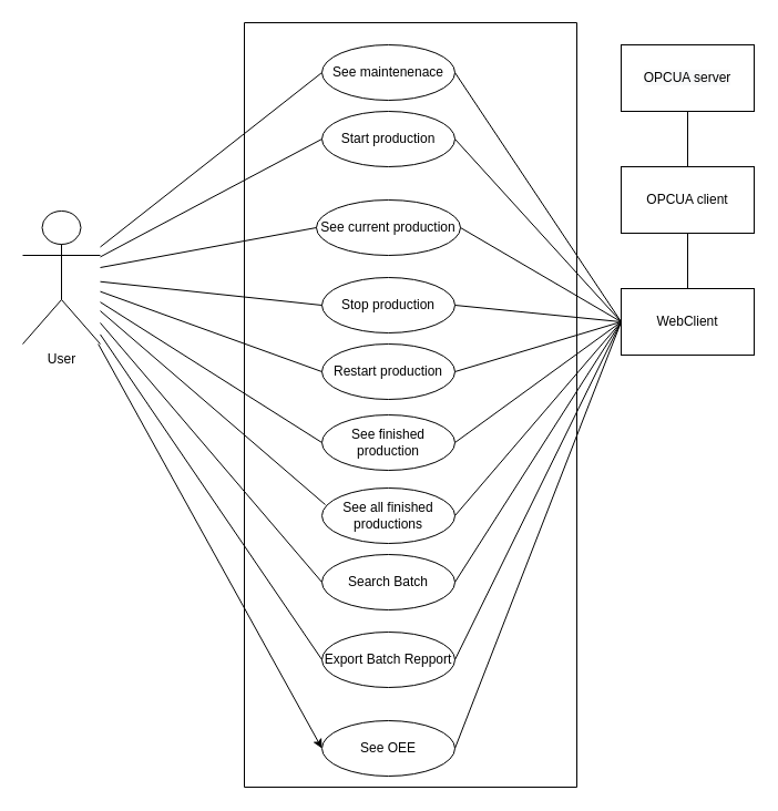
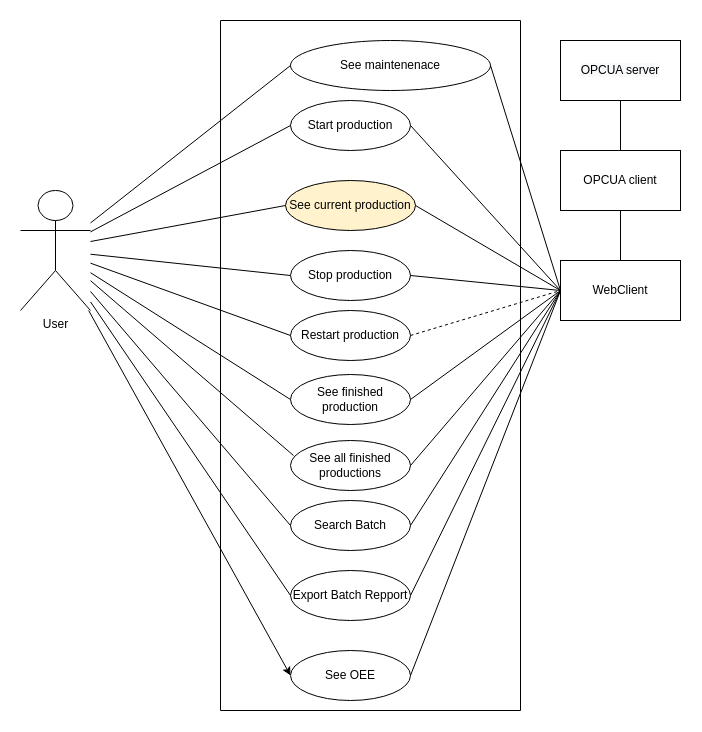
  <mxCell id="0" />
  <mxCell id="1" parent="0" />
  <mxCell id="2" value="" style="swimlane;startSize=0;" vertex="1" parent="1"><mxGeometry x="220" y="20" width="300" height="690" as="geometry" /></mxCell>
  <mxCell id="3" value="Start production" style="ellipse;whiteSpace=wrap;html=1;" vertex="1" parent="2"><mxGeometry x="70" y="80" width="120" height="50" as="geometry" /></mxCell>
  <mxCell id="4" value="Stop production" style="ellipse;whiteSpace=wrap;html=1;" vertex="1" parent="2"><mxGeometry x="70" y="230" width="120" height="50" as="geometry" /></mxCell>
  <mxCell id="5" value="Restart production" style="ellipse;whiteSpace=wrap;html=1;" vertex="1" parent="2"><mxGeometry x="70" y="290" width="120" height="50" as="geometry" /></mxCell>
  <mxCell id="6" value="See finished production&lt;span style=&quot;color: rgba(0 , 0 , 0 , 0) ; font-family: monospace ; font-size: 0px&quot;&gt;%3CmxGraphModel%3E%3Croot%3E%3CmxCell%20id%3D%220%22%2F%3E%3CmxCell%20id%3D%221%22%20parent%3D%220%22%2F%3E%3CmxCell%20id%3D%222%22%20value%3D%22Restart%20Production%22%20style%3D%22ellipse%3BwhiteSpace%3Dwrap%3Bhtml%3D1%3B%22%20vertex%3D%221%22%20parent%3D%221%22%3E%3CmxGeometry%20x%3D%22510%22%20y%3D%22220%22%20width%3D%22120%22%20height%3D%2250%22%20as%3D%22geometry%22%2F%3E%3C%2FmxCell%3E%3C%2Froot%3E%3C%2FmxGraphModel%3E&lt;/span&gt;" style="ellipse;whiteSpace=wrap;html=1;" vertex="1" parent="2"><mxGeometry x="70" y="354" width="120" height="50" as="geometry" /></mxCell>
  <mxCell id="7" value="See all finished productions&lt;span style=&quot;color: rgba(0 , 0 , 0 , 0) ; font-family: monospace ; font-size: 0px&quot;&gt;%3CmxGraphModel%3E%3Croot%3E%3CmxCell%20id%3D%220%22%2F%3E%3CmxCell%20id%3D%221%22%20parent%3D%220%22%2F%3E%3CmxCell%20id%3D%222%22%20value%3D%22Restart%20Production%22%20style%3D%22ellipse%3BwhiteSpace%3Dwrap%3Bhtml%3D1%3B%22%20vertex%3D%221%22%20parent%3D%221%22%3E%3CmxGeometry%20x%3D%22510%22%20y%3D%22220%22%20width%3D%22120%22%20height%3D%2250%22%20as%3D%22geometry%22%2F%3E%3C%2FmxCell%3E%3C%2Froot%3E%3C%2FmxGraphModel%3E&lt;/span&gt;" style="ellipse;whiteSpace=wrap;html=1;" vertex="1" parent="2"><mxGeometry x="70" y="420" width="120" height="50" as="geometry" /></mxCell>
  <mxCell id="8" value="Search Batch" style="ellipse;whiteSpace=wrap;html=1;" vertex="1" parent="2"><mxGeometry x="70" y="480" width="120" height="50" as="geometry" /></mxCell>
  <mxCell id="9" value="Export Batch Repport" style="ellipse;whiteSpace=wrap;html=1;" vertex="1" parent="2"><mxGeometry x="70" y="550" width="120" height="50" as="geometry" /></mxCell>
  <mxCell id="10" value="See OEE" style="ellipse;whiteSpace=wrap;html=1;" vertex="1" parent="2"><mxGeometry x="70" y="630" width="120" height="50" as="geometry" /></mxCell>
- <mxCell id="11" value="See maintenenace" style="ellipse;whiteSpace=wrap;html=1;" vertex="1" parent="2"><mxGeometry x="70" y="20" width="120" height="50" as="geometry" /></mxCell>
- <mxCell id="12" value="See current production" style="ellipse;whiteSpace=wrap;html=1;" vertex="1" parent="2"><mxGeometry x="65" y="160" width="130" height="50" as="geometry" /></mxCell>
+ <mxCell id="11" value="See maintenenace" style="ellipse;whiteSpace=wrap;html=1;" vertex="1" parent="2"><mxGeometry x="70" y="20" width="200" height="50" as="geometry" /></mxCell>
+ <mxCell id="12" value="See current production" style="ellipse;whiteSpace=wrap;html=1;fillColor=#fff2cc;" vertex="1" parent="2"><mxGeometry x="65" y="160" width="130" height="50" as="geometry" /></mxCell>
  <mxCell id="13" value="User" style="shape=umlActor;verticalLabelPosition=bottom;verticalAlign=top;html=1;outlineConnect=0;" vertex="1" parent="1"><mxGeometry x="20" y="190" width="70" height="120" as="geometry" /></mxCell>
  <mxCell id="14" value="&#10;&#10;&lt;span style=&quot;color: rgb(0, 0, 0); font-family: helvetica; font-size: 12px; font-style: normal; font-weight: 400; letter-spacing: normal; text-align: center; text-indent: 0px; text-transform: none; word-spacing: 0px; background-color: rgb(248, 249, 250); display: inline; float: none;&quot;&gt;OPCUA server&lt;/span&gt;&#10;&#10;" style="rounded=0;whiteSpace=wrap;html=1;" vertex="1" parent="1"><mxGeometry x="560" y="40" width="120" height="60" as="geometry" /></mxCell>
  <mxCell id="15" value="OPCUA client" style="rounded=0;whiteSpace=wrap;html=1;" vertex="1" parent="1"><mxGeometry x="560" y="150" width="120" height="60" as="geometry" /></mxCell>
  <mxCell id="16" value="" style="endArrow=none;html=1;entryX=0;entryY=0.5;entryDx=0;entryDy=0;" edge="1" parent="1" source="13" target="3"><mxGeometry width="50" height="50" relative="1" as="geometry"><mxPoint x="-48" y="180" as="sourcePoint" /><mxPoint x="144.5" y="80" as="targetPoint" /></mxGeometry></mxCell>
  <mxCell id="17" value="" style="endArrow=none;html=1;entryX=0;entryY=0.5;entryDx=0;entryDy=0;" edge="1" parent="1" source="13" target="4"><mxGeometry width="50" height="50" relative="1" as="geometry"><mxPoint x="90" y="230" as="sourcePoint" /><mxPoint x="154.5" y="90" as="targetPoint" /></mxGeometry></mxCell>
  <mxCell id="18" value="" style="endArrow=none;html=1;entryX=0;entryY=0.5;entryDx=0;entryDy=0;" edge="1" parent="1" source="13" target="5"><mxGeometry width="50" height="50" relative="1" as="geometry"><mxPoint x="-28" y="200" as="sourcePoint" /><mxPoint x="164.5" y="100" as="targetPoint" /></mxGeometry></mxCell>
  <mxCell id="19" value="" style="endArrow=none;html=1;entryX=0;entryY=0.5;entryDx=0;entryDy=0;" edge="1" parent="1" source="13" target="6"><mxGeometry width="50" height="50" relative="1" as="geometry"><mxPoint x="100" y="230" as="sourcePoint" /><mxPoint x="174.5" y="110" as="targetPoint" /></mxGeometry></mxCell>
  <mxCell id="20" value="" style="endArrow=none;html=1;entryX=0.025;entryY=0.3;entryDx=0;entryDy=0;entryPerimeter=0;" edge="1" parent="1" source="13" target="7"><mxGeometry width="50" height="50" relative="1" as="geometry"><mxPoint x="-8" y="220" as="sourcePoint" /><mxPoint x="184.5" y="120" as="targetPoint" /></mxGeometry></mxCell>
  <mxCell id="21" value="" style="endArrow=none;html=1;entryX=0;entryY=0.5;entryDx=0;entryDy=0;" edge="1" parent="1" source="13" target="8"><mxGeometry width="50" height="50" relative="1" as="geometry"><mxPoint x="12" y="240" as="sourcePoint" /><mxPoint x="204.5" y="140" as="targetPoint" /></mxGeometry></mxCell>
  <mxCell id="22" value="" style="endArrow=none;html=1;entryX=0;entryY=0.5;entryDx=0;entryDy=0;" edge="1" parent="1" source="13" target="9"><mxGeometry width="50" height="50" relative="1" as="geometry"><mxPoint x="22" y="250" as="sourcePoint" /><mxPoint x="214.5" y="150" as="targetPoint" /></mxGeometry></mxCell>
  <mxCell id="23" value="" style="endArrow=classic;html=1;entryX=0;entryY=0.5;entryDx=0;entryDy=0;" edge="1" parent="1" source="13" target="10"><mxGeometry width="50" height="50" relative="1" as="geometry"><mxPoint x="90" y="300" as="sourcePoint" /><mxPoint x="224.5" y="160" as="targetPoint" /></mxGeometry></mxCell>
  <mxCell id="24" value="" style="endArrow=none;html=1;exitX=1;exitY=0.5;exitDx=0;exitDy=0;entryX=0;entryY=0.5;entryDx=0;entryDy=0;" edge="1" parent="1" source="3" target="36"><mxGeometry width="50" height="50" relative="1" as="geometry"><mxPoint x="480" y="90" as="sourcePoint" /><mxPoint x="560" y="100" as="targetPoint" /></mxGeometry></mxCell>
  <mxCell id="25" value="" style="endArrow=none;html=1;exitX=1;exitY=0.5;exitDx=0;exitDy=0;entryX=0;entryY=0.5;entryDx=0;entryDy=0;" edge="1" parent="1" source="4" target="36"><mxGeometry width="50" height="50" relative="1" as="geometry"><mxPoint x="430" y="280" as="sourcePoint" /><mxPoint x="560" y="185" as="targetPoint" /></mxGeometry></mxCell>
- <mxCell id="26" value="" style="endArrow=none;html=1;exitX=1;exitY=0.5;exitDx=0;exitDy=0;entryX=0;entryY=0.5;entryDx=0;entryDy=0;" edge="1" parent="1" source="5" target="36"><mxGeometry width="50" height="50" relative="1" as="geometry"><mxPoint x="447.5" y="290" as="sourcePoint" /><mxPoint x="550" y="240" as="targetPoint" /></mxGeometry></mxCell>
+ <mxCell id="26" value="" style="endArrow=none;html=1;exitX=1;exitY=0.5;exitDx=0;exitDy=0;entryX=0;entryY=0.5;entryDx=0;entryDy=0;dashed=1;" edge="1" parent="1" source="5" target="36"><mxGeometry width="50" height="50" relative="1" as="geometry"><mxPoint x="447.5" y="290" as="sourcePoint" /><mxPoint x="550" y="240" as="targetPoint" /></mxGeometry></mxCell>
  <mxCell id="27" value="" style="endArrow=none;html=1;exitX=1;exitY=0.5;exitDx=0;exitDy=0;entryX=0;entryY=0.5;entryDx=0;entryDy=0;" edge="1" parent="1" source="6" target="36"><mxGeometry width="50" height="50" relative="1" as="geometry"><mxPoint x="470" y="300" as="sourcePoint" /><mxPoint x="560" y="305" as="targetPoint" /></mxGeometry></mxCell>
  <mxCell id="28" value="" style="endArrow=none;html=1;exitX=1;exitY=0.5;exitDx=0;exitDy=0;entryX=0;entryY=0.5;entryDx=0;entryDy=0;" edge="1" parent="1" source="7" target="36"><mxGeometry width="50" height="50" relative="1" as="geometry"><mxPoint x="550" y="560" as="sourcePoint" /><mxPoint x="550" y="340" as="targetPoint" /></mxGeometry></mxCell>
  <mxCell id="29" value="" style="endArrow=none;html=1;entryX=0;entryY=0.5;entryDx=0;entryDy=0;" edge="1" parent="1" source="13" target="11"><mxGeometry width="50" height="50" relative="1" as="geometry"><mxPoint x="110" y="140" as="sourcePoint" /><mxPoint x="300" y="65" as="targetPoint" /></mxGeometry></mxCell>
  <mxCell id="30" value="" style="endArrow=none;html=1;exitX=1;exitY=0.5;exitDx=0;exitDy=0;entryX=0;entryY=0.5;entryDx=0;entryDy=0;" edge="1" parent="1" source="11" target="36"><mxGeometry width="50" height="50" relative="1" as="geometry"><mxPoint x="430" y="190" as="sourcePoint" /><mxPoint x="580" y="65" as="targetPoint" /></mxGeometry></mxCell>
  <mxCell id="31" value="" style="endArrow=none;html=1;exitX=1;exitY=0.5;exitDx=0;exitDy=0;entryX=0;entryY=0.5;entryDx=0;entryDy=0;" edge="1" parent="1" source="8" target="36"><mxGeometry width="50" height="50" relative="1" as="geometry"><mxPoint x="545" y="615" as="sourcePoint" /><mxPoint x="550" y="480" as="targetPoint" /></mxGeometry></mxCell>
  <mxCell id="32" value="" style="endArrow=none;html=1;exitX=1;exitY=0.5;exitDx=0;exitDy=0;entryX=0;entryY=0.5;entryDx=0;entryDy=0;" edge="1" parent="1" source="9" target="36"><mxGeometry width="50" height="50" relative="1" as="geometry"><mxPoint x="430" y="455" as="sourcePoint" /><mxPoint x="580" y="500" as="targetPoint" /></mxGeometry></mxCell>
  <mxCell id="33" value="" style="endArrow=none;html=1;exitX=1;exitY=0.5;exitDx=0;exitDy=0;entryX=0;entryY=0.5;entryDx=0;entryDy=0;" edge="1" parent="1" source="10" target="36"><mxGeometry width="50" height="50" relative="1" as="geometry"><mxPoint x="440" y="465" as="sourcePoint" /><mxPoint x="580" y="540" as="targetPoint" /></mxGeometry></mxCell>
  <mxCell id="34" value="" style="endArrow=none;html=1;entryX=0.5;entryY=0;entryDx=0;entryDy=0;endFill=0;exitX=0.5;exitY=1;exitDx=0;exitDy=0;startArrow=none;startFill=0;" edge="1" parent="1" source="14" target="15"><mxGeometry width="50" height="50" relative="1" as="geometry"><mxPoint x="870" y="230" as="sourcePoint" /><mxPoint x="1070" y="230" as="targetPoint" /></mxGeometry></mxCell>
  <mxCell id="35" style="edgeStyle=orthogonalEdgeStyle;rounded=0;orthogonalLoop=1;jettySize=auto;html=1;exitX=0.5;exitY=0;exitDx=0;exitDy=0;entryX=0.5;entryY=1;entryDx=0;entryDy=0;startArrow=none;startFill=0;endArrow=none;endFill=0;strokeColor=default;" edge="1" parent="1" source="36" target="15"><mxGeometry relative="1" as="geometry" /></mxCell>
  <mxCell id="36" value="WebClient" style="rounded=0;whiteSpace=wrap;html=1;" vertex="1" parent="1"><mxGeometry x="560" y="260" width="120" height="60" as="geometry" /></mxCell>
  <mxCell id="37" value="" style="endArrow=none;html=1;entryX=0;entryY=0.5;entryDx=0;entryDy=0;" edge="1" parent="1" target="12"><mxGeometry width="50" height="50" relative="1" as="geometry"><mxPoint x="90" y="241" as="sourcePoint" /><mxPoint x="300" y="135" as="targetPoint" /></mxGeometry></mxCell>
  <mxCell id="38" value="" style="endArrow=none;html=1;entryX=0;entryY=0.5;entryDx=0;entryDy=0;exitX=1;exitY=0.5;exitDx=0;exitDy=0;" edge="1" parent="1" source="12" target="36"><mxGeometry width="50" height="50" relative="1" as="geometry"><mxPoint x="440" y="233.193" as="sourcePoint" /><mxPoint x="640" y="126.81" as="targetPoint" /></mxGeometry></mxCell>
